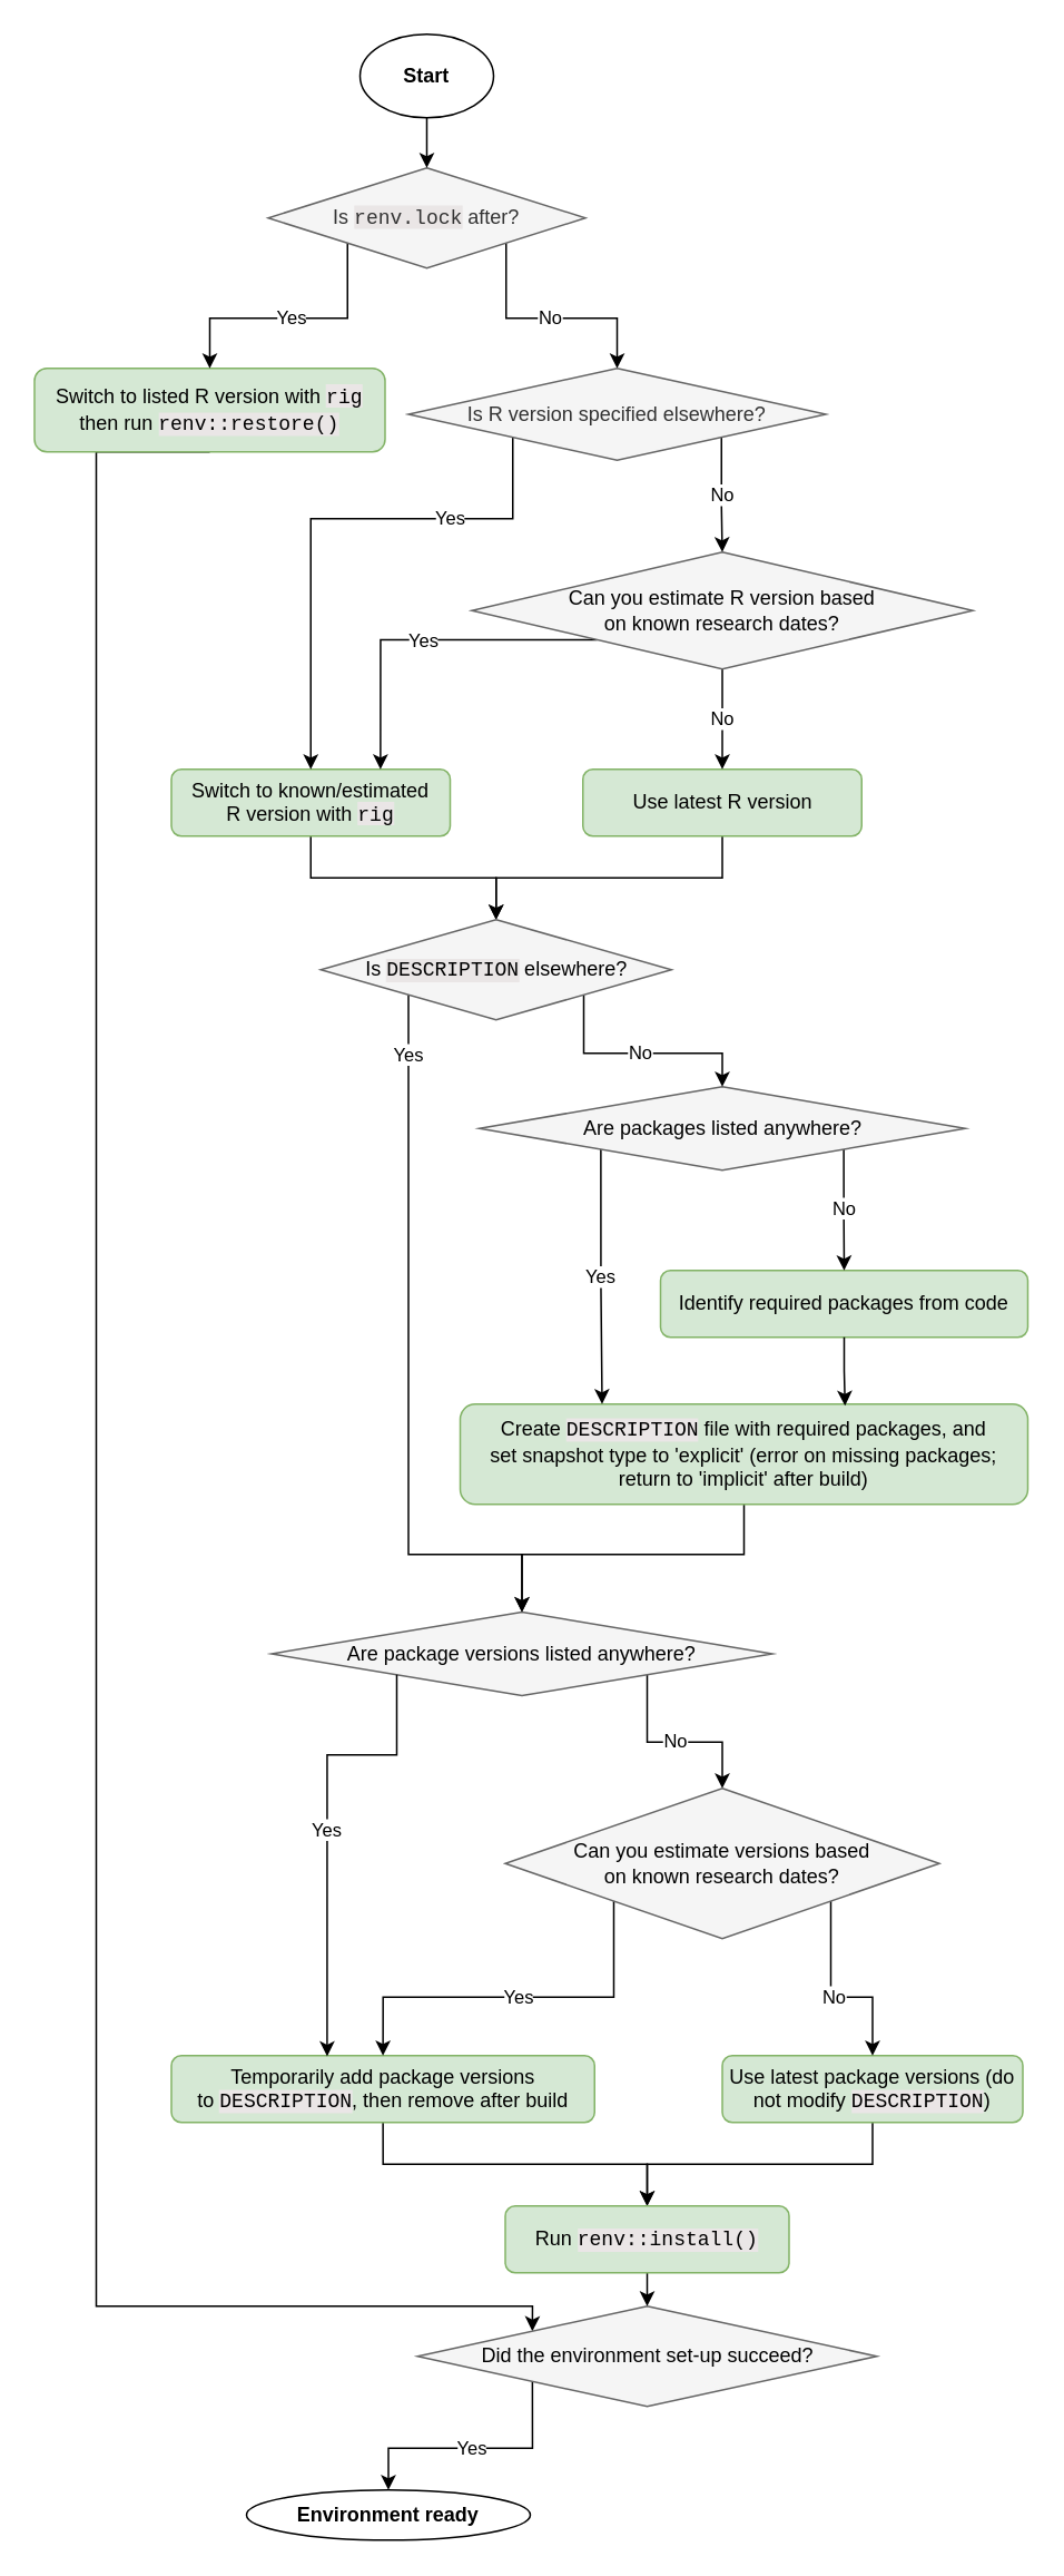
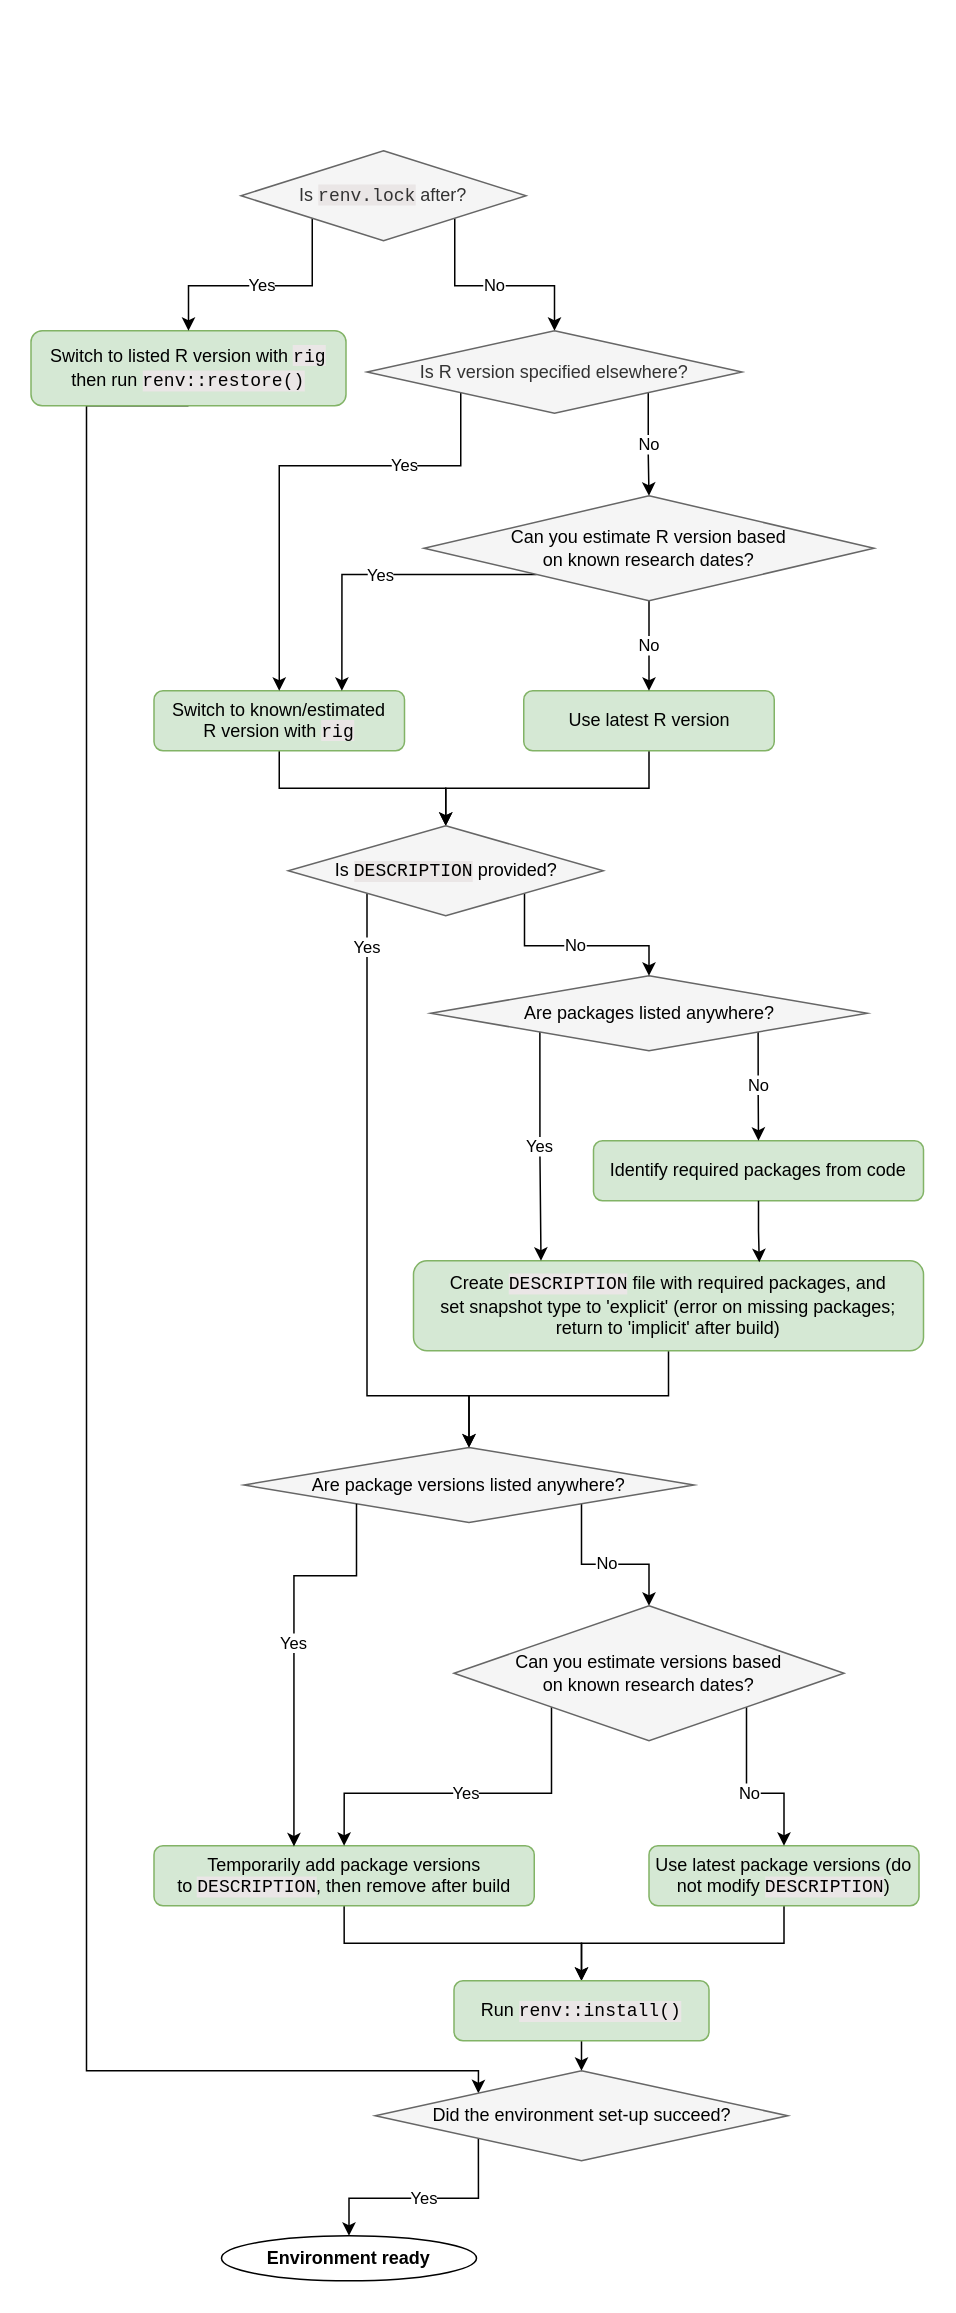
  <mxCell id="0" />
  <mxCell id="1" parent="0" />
  <mxCell id="2" style="edgeStyle=orthogonalEdgeStyle;rounded=0;orthogonalLoop=1;jettySize=auto;html=1;exitX=0.5;exitY=1;exitDx=0;exitDy=0;entryX=0;entryY=0;entryDx=0;entryDy=0;" edge="1" parent="1" source="3" target="38"><mxGeometry relative="1" as="geometry"><Array as="points"><mxPoint x="57" y="1380" /><mxPoint x="318" y="1380" /></Array></mxGeometry></mxCell>
  <mxCell id="3" value="Switch to listed R version with&amp;nbsp;&lt;span style=&quot;background-color: light-dark(rgb(234, 230, 230), rgb(237, 237, 237));&quot;&gt;&lt;font face=&quot;Courier New&quot;&gt;rig&lt;/font&gt;&lt;/span&gt;&lt;div&gt;then run&amp;nbsp;&lt;span style=&quot;background-color: rgb(234, 230, 230); font-family: &amp;quot;Courier New&amp;quot;; color: light-dark(rgb(0, 0, 0), rgb(255, 255, 255));&quot;&gt;renv::restore()&lt;/span&gt;&lt;/div&gt;" style="rounded=1;whiteSpace=wrap;html=1;fillColor=#d5e8d4;strokeColor=#82b366;" vertex="1" parent="1"><mxGeometry x="20" y="220" width="210" height="50" as="geometry" /></mxCell>
  <mxCell id="4" style="edgeStyle=orthogonalEdgeStyle;rounded=0;orthogonalLoop=1;jettySize=auto;html=1;exitX=0.5;exitY=1;exitDx=0;exitDy=0;entryX=0.5;entryY=0;entryDx=0;entryDy=0;" edge="1" parent="1" source="5" target="36"><mxGeometry relative="1" as="geometry" /></mxCell>
  <mxCell id="5" value="Switch to known/estimated&lt;div&gt;R version with&amp;nbsp;&lt;span style=&quot;background-color: light-dark(rgb(234, 230, 230), rgb(237, 237, 237));&quot;&gt;&lt;font face=&quot;Courier New&quot;&gt;rig&lt;br&gt;&lt;/font&gt;&lt;/span&gt;&lt;/div&gt;" style="rounded=1;whiteSpace=wrap;html=1;fillColor=#d5e8d4;strokeColor=#82b366;" vertex="1" parent="1"><mxGeometry x="102" y="460" width="167" height="40" as="geometry" /></mxCell>
  <mxCell id="6" style="edgeStyle=orthogonalEdgeStyle;rounded=0;orthogonalLoop=1;jettySize=auto;html=1;exitX=0.5;exitY=1;exitDx=0;exitDy=0;entryX=0.5;entryY=0;entryDx=0;entryDy=0;" edge="1" parent="1" source="7" target="36"><mxGeometry relative="1" as="geometry"><mxPoint x="192" y="550" as="targetPoint" /></mxGeometry></mxCell>
  <mxCell id="7" value="Use latest R version" style="rounded=1;whiteSpace=wrap;html=1;fillColor=#d5e8d4;strokeColor=#82b366;" vertex="1" parent="1"><mxGeometry x="348.5" y="460" width="167" height="40" as="geometry" /></mxCell>
  <mxCell id="8" value="Identify required packages from code" style="rounded=1;whiteSpace=wrap;html=1;fillColor=#d5e8d4;strokeColor=#82b366;" vertex="1" parent="1"><mxGeometry x="395" y="760" width="220" height="40" as="geometry" /></mxCell>
  <mxCell id="9" style="edgeStyle=orthogonalEdgeStyle;rounded=0;orthogonalLoop=1;jettySize=auto;html=1;exitX=0.5;exitY=1;exitDx=0;exitDy=0;entryX=0.5;entryY=0;entryDx=0;entryDy=0;" edge="1" parent="1" source="10" target="28"><mxGeometry relative="1" as="geometry"><Array as="points"><mxPoint x="445" y="930" /><mxPoint x="312" y="930" /></Array></mxGeometry></mxCell>
  <mxCell id="10" value="Create&amp;nbsp;&lt;span style=&quot;font-family: &amp;quot;Courier New&amp;quot;; background-color: rgb(234, 230, 230);&quot;&gt;DESCRIPTION&lt;/span&gt;&amp;nbsp;file with required packages, and&lt;div&gt;set snapshot type to 'explicit' (error on missing packages; return to 'implicit' after build)&lt;/div&gt;" style="rounded=1;whiteSpace=wrap;html=1;fillColor=#d5e8d4;strokeColor=#82b366;" vertex="1" parent="1"><mxGeometry x="275" y="840" width="340" height="60" as="geometry" /></mxCell>
  <mxCell id="11" style="edgeStyle=orthogonalEdgeStyle;rounded=0;orthogonalLoop=1;jettySize=auto;html=1;exitX=0.5;exitY=1;exitDx=0;exitDy=0;entryX=0.5;entryY=0;entryDx=0;entryDy=0;" edge="1" parent="1" source="12" target="33"><mxGeometry relative="1" as="geometry" /></mxCell>
  <mxCell id="12" value="Temporarily add package versions to&amp;nbsp;&lt;span style=&quot;font-family: &amp;quot;Courier New&amp;quot;; background-color: rgb(234, 230, 230);&quot;&gt;DESCRIPTION&lt;/span&gt;&lt;span style=&quot;background-color: transparent; color: light-dark(rgb(0, 0, 0), rgb(255, 255, 255));&quot;&gt;, then remove after build&lt;/span&gt;" style="rounded=1;whiteSpace=wrap;html=1;fillColor=#d5e8d4;strokeColor=#82b366;" vertex="1" parent="1"><mxGeometry x="102" y="1230" width="253.5" height="40" as="geometry" /></mxCell>
  <mxCell id="13" style="edgeStyle=orthogonalEdgeStyle;rounded=0;orthogonalLoop=1;jettySize=auto;html=1;exitX=0.5;exitY=1;exitDx=0;exitDy=0;entryX=0.5;entryY=0;entryDx=0;entryDy=0;" edge="1" parent="1" source="14" target="33"><mxGeometry relative="1" as="geometry" /></mxCell>
  <mxCell id="14" value="Use latest package versions (do not modify&amp;nbsp;&lt;span style=&quot;color: light-dark(rgb(0, 0, 0), rgb(255, 255, 255)); background-color: rgb(234, 230, 230); font-family: &amp;quot;Courier New&amp;quot;;&quot;&gt;DESCRIPTION&lt;/span&gt;)" style="rounded=1;whiteSpace=wrap;html=1;fillColor=#d5e8d4;strokeColor=#82b366;" vertex="1" parent="1"><mxGeometry x="432" y="1230" width="180" height="40" as="geometry" /></mxCell>
  <mxCell id="15" value="No" style="edgeStyle=orthogonalEdgeStyle;rounded=0;orthogonalLoop=1;jettySize=auto;html=1;exitX=1;exitY=1;exitDx=0;exitDy=0;entryX=0.5;entryY=0;entryDx=0;entryDy=0;" edge="1" parent="1" source="17" target="20"><mxGeometry relative="1" as="geometry" /></mxCell>
  <mxCell id="16" value="Yes" style="edgeStyle=orthogonalEdgeStyle;rounded=0;orthogonalLoop=1;jettySize=auto;html=1;exitX=0;exitY=1;exitDx=0;exitDy=0;entryX=0.5;entryY=0;entryDx=0;entryDy=0;" edge="1" parent="1" source="17" target="3"><mxGeometry relative="1" as="geometry" /></mxCell>
  <mxCell id="17" value="Is&amp;nbsp;&lt;span style=&quot;background-color: light-dark(rgb(234, 230, 230), rgb(237, 237, 237));&quot;&gt;&lt;font face=&quot;Courier New&quot;&gt;renv.lock&lt;/font&gt;&lt;/span&gt;&amp;nbsp;after?" style="rhombus;whiteSpace=wrap;html=1;fillColor=#f5f5f5;fontColor=#333333;strokeColor=#666666;" vertex="1" parent="1"><mxGeometry x="160" y="100" width="190" height="60" as="geometry" /></mxCell>
  <mxCell id="18" value="No" style="edgeStyle=orthogonalEdgeStyle;rounded=0;orthogonalLoop=1;jettySize=auto;html=1;exitX=1;exitY=1;exitDx=0;exitDy=0;" edge="1" parent="1" source="20" target="23"><mxGeometry relative="1" as="geometry" /></mxCell>
  <mxCell id="19" value="Yes" style="edgeStyle=orthogonalEdgeStyle;rounded=0;orthogonalLoop=1;jettySize=auto;html=1;exitX=0;exitY=1;exitDx=0;exitDy=0;entryX=0.5;entryY=0;entryDx=0;entryDy=0;" edge="1" parent="1" source="20" target="5"><mxGeometry x="-0.46" relative="1" as="geometry"><Array as="points"><mxPoint x="307" y="310" /><mxPoint x="186" y="310" /></Array><mxPoint as="offset" /></mxGeometry></mxCell>
  <mxCell id="20" value="Is R version specified elsewhere?" style="rhombus;whiteSpace=wrap;html=1;fillColor=#f5f5f5;strokeColor=#666666;fontColor=#333333;" vertex="1" parent="1"><mxGeometry x="244" y="220" width="250" height="55" as="geometry" /></mxCell>
  <mxCell id="21" value="Yes" style="edgeStyle=orthogonalEdgeStyle;rounded=0;orthogonalLoop=1;jettySize=auto;html=1;exitX=0;exitY=1;exitDx=0;exitDy=0;entryX=0.75;entryY=0;entryDx=0;entryDy=0;" edge="1" parent="1" source="23" target="5"><mxGeometry relative="1" as="geometry" /></mxCell>
  <mxCell id="22" value="No" style="edgeStyle=orthogonalEdgeStyle;rounded=0;orthogonalLoop=1;jettySize=auto;html=1;exitX=0.5;exitY=1;exitDx=0;exitDy=0;entryX=0.5;entryY=0;entryDx=0;entryDy=0;" edge="1" parent="1" source="23" target="7"><mxGeometry relative="1" as="geometry" /></mxCell>
  <mxCell id="23" value="&lt;span style=&quot;color: rgb(0, 0, 0);&quot;&gt;Can you estimate R version based&lt;/span&gt;&lt;div&gt;&lt;span style=&quot;color: rgb(0, 0, 0);&quot;&gt;on known research dates?&lt;/span&gt;&lt;/div&gt;" style="rhombus;whiteSpace=wrap;html=1;fillColor=#f5f5f5;strokeColor=#666666;fontColor=#333333;" vertex="1" parent="1"><mxGeometry x="282" y="330" width="300" height="70" as="geometry" /></mxCell>
  <mxCell id="24" value="Yes" style="edgeStyle=orthogonalEdgeStyle;rounded=0;orthogonalLoop=1;jettySize=auto;html=1;exitX=0;exitY=1;exitDx=0;exitDy=0;entryX=0.25;entryY=0;entryDx=0;entryDy=0;" edge="1" parent="1" source="26" target="10"><mxGeometry relative="1" as="geometry" /></mxCell>
  <mxCell id="25" value="No" style="edgeStyle=orthogonalEdgeStyle;rounded=0;orthogonalLoop=1;jettySize=auto;html=1;exitX=1;exitY=1;exitDx=0;exitDy=0;entryX=0.5;entryY=0;entryDx=0;entryDy=0;" edge="1" parent="1" source="26" target="8"><mxGeometry relative="1" as="geometry" /></mxCell>
  <mxCell id="26" value="&lt;span style=&quot;color: rgb(0, 0, 0);&quot;&gt;Are packages listed anywhere?&lt;br&gt;&lt;/span&gt;" style="rhombus;whiteSpace=wrap;html=1;fillColor=#f5f5f5;strokeColor=#666666;fontColor=#333333;" vertex="1" parent="1"><mxGeometry x="286.5" y="650" width="291" height="50" as="geometry" /></mxCell>
  <mxCell id="27" value="No" style="edgeStyle=orthogonalEdgeStyle;rounded=0;orthogonalLoop=1;jettySize=auto;html=1;exitX=1;exitY=1;exitDx=0;exitDy=0;entryX=0.5;entryY=0;entryDx=0;entryDy=0;" edge="1" parent="1" source="28" target="31"><mxGeometry relative="1" as="geometry" /></mxCell>
  <mxCell id="28" value="&lt;font color=&quot;#000000&quot;&gt;Are package versions listed anywhere?&lt;/font&gt;" style="rhombus;whiteSpace=wrap;html=1;fillColor=#f5f5f5;strokeColor=#666666;fontColor=#333333;" vertex="1" parent="1"><mxGeometry x="162" y="964.5" width="300" height="50" as="geometry" /></mxCell>
  <mxCell id="29" value="Yes" style="edgeStyle=orthogonalEdgeStyle;rounded=0;orthogonalLoop=1;jettySize=auto;html=1;exitX=0;exitY=1;exitDx=0;exitDy=0;entryX=0.5;entryY=0;entryDx=0;entryDy=0;" edge="1" parent="1" source="31" target="12"><mxGeometry relative="1" as="geometry" /></mxCell>
  <mxCell id="30" value="No" style="edgeStyle=orthogonalEdgeStyle;rounded=0;orthogonalLoop=1;jettySize=auto;html=1;exitX=1;exitY=1;exitDx=0;exitDy=0;entryX=0.5;entryY=0;entryDx=0;entryDy=0;" edge="1" parent="1" source="31" target="14"><mxGeometry relative="1" as="geometry" /></mxCell>
  <mxCell id="31" value="&lt;span style=&quot;color: rgb(0, 0, 0);&quot;&gt;Can you estimate versions based&lt;/span&gt;&lt;div&gt;&lt;span style=&quot;color: rgb(0, 0, 0);&quot;&gt;on known research dates?&lt;/span&gt;&lt;/div&gt;" style="rhombus;whiteSpace=wrap;html=1;fillColor=#f5f5f5;strokeColor=#666666;fontColor=#333333;" vertex="1" parent="1"><mxGeometry x="302" y="1070" width="260" height="90" as="geometry" /></mxCell>
  <mxCell id="32" style="edgeStyle=orthogonalEdgeStyle;rounded=0;orthogonalLoop=1;jettySize=auto;html=1;exitX=0.5;exitY=1;exitDx=0;exitDy=0;entryX=0.5;entryY=0;entryDx=0;entryDy=0;" edge="1" parent="1" source="33" target="38"><mxGeometry relative="1" as="geometry" /></mxCell>
  <mxCell id="33" value="Run&amp;nbsp;&lt;span style=&quot;color: light-dark(rgb(0, 0, 0), rgb(255, 255, 255)); background-color: rgb(234, 230, 230); font-family: &amp;quot;Courier New&amp;quot;;&quot;&gt;renv::install()&lt;/span&gt;" style="rounded=1;whiteSpace=wrap;html=1;fillColor=#d5e8d4;strokeColor=#82b366;" vertex="1" parent="1"><mxGeometry x="302" y="1320" width="170" height="40" as="geometry" /></mxCell>
  <mxCell id="34" value="No" style="edgeStyle=orthogonalEdgeStyle;rounded=0;orthogonalLoop=1;jettySize=auto;html=1;exitX=1;exitY=1;exitDx=0;exitDy=0;entryX=0.5;entryY=0;entryDx=0;entryDy=0;" edge="1" parent="1" source="36" target="26"><mxGeometry relative="1" as="geometry" /></mxCell>
  <mxCell id="35" value="Yes" style="edgeStyle=orthogonalEdgeStyle;rounded=0;orthogonalLoop=1;jettySize=auto;html=1;exitX=0;exitY=1;exitDx=0;exitDy=0;entryX=0.5;entryY=0;entryDx=0;entryDy=0;" edge="1" parent="1" source="36" target="28"><mxGeometry x="-0.835" relative="1" as="geometry"><Array as="points"><mxPoint x="244" y="930" /><mxPoint x="312" y="930" /></Array><mxPoint as="offset" /></mxGeometry></mxCell>
- <mxCell id="36" value="&lt;font color=&quot;#000000&quot;&gt;Is&amp;nbsp;&lt;span style=&quot;font-family: &amp;quot;Courier New&amp;quot;; background-color: rgb(234, 230, 230);&quot;&gt;DESCRIPTION&lt;/span&gt;&amp;nbsp;elsewhere?&lt;/font&gt;" style="rhombus;whiteSpace=wrap;html=1;fillColor=#f5f5f5;strokeColor=#666666;fontColor=#333333;" vertex="1" parent="1"><mxGeometry x="191.5" y="550" width="210" height="60" as="geometry" /></mxCell>
+ <mxCell id="36" value="&lt;font color=&quot;#000000&quot;&gt;Is&amp;nbsp;&lt;span style=&quot;font-family: &amp;quot;Courier New&amp;quot;; background-color: rgb(234, 230, 230);&quot;&gt;DESCRIPTION&lt;/span&gt;&amp;nbsp;provided?&lt;/font&gt;" style="rhombus;whiteSpace=wrap;html=1;fillColor=#f5f5f5;strokeColor=#666666;fontColor=#333333;" vertex="1" parent="1"><mxGeometry x="191.5" y="550" width="210" height="60" as="geometry" /></mxCell>
  <mxCell id="37" value="Yes" style="edgeStyle=orthogonalEdgeStyle;rounded=0;orthogonalLoop=1;jettySize=auto;html=1;exitX=0;exitY=1;exitDx=0;exitDy=0;entryX=0.5;entryY=0;entryDx=0;entryDy=0;" edge="1" parent="1" source="38" target="41"><mxGeometry relative="1" as="geometry"><mxPoint x="7" y="1840" as="targetPoint" /></mxGeometry></mxCell>
  <mxCell id="38" value="&lt;font color=&quot;#000000&quot;&gt;Did the environment set-up succeed?&lt;/font&gt;" style="rhombus;whiteSpace=wrap;html=1;fillColor=#f5f5f5;strokeColor=#666666;fontColor=#333333;" vertex="1" parent="1"><mxGeometry x="249.5" y="1380" width="275" height="60" as="geometry" /></mxCell>
- <mxCell id="39" value="" style="edgeStyle=orthogonalEdgeStyle;rounded=0;orthogonalLoop=1;jettySize=auto;html=1;" edge="1" parent="1" source="40" target="17"><mxGeometry relative="1" as="geometry" /></mxCell>
- <mxCell id="40" value="&lt;b&gt;Start&lt;/b&gt;" style="ellipse;whiteSpace=wrap;html=1;" vertex="1" parent="1"><mxGeometry x="215" y="20" width="80" height="50" as="geometry" /></mxCell>
  <mxCell id="41" value="&lt;b&gt;Environment ready&lt;/b&gt;" style="ellipse;whiteSpace=wrap;html=1;" vertex="1" parent="1"><mxGeometry x="147" y="1490" width="170" height="30" as="geometry" /></mxCell>
  <mxCell id="42" style="edgeStyle=orthogonalEdgeStyle;rounded=0;orthogonalLoop=1;jettySize=auto;html=1;exitX=0.5;exitY=1;exitDx=0;exitDy=0;" edge="1" parent="1" source="7" target="7"><mxGeometry relative="1" as="geometry" /></mxCell>
  <mxCell id="43" value="Yes" style="edgeStyle=orthogonalEdgeStyle;rounded=0;orthogonalLoop=1;jettySize=auto;html=1;exitX=0;exitY=1;exitDx=0;exitDy=0;entryX=0.368;entryY=0.011;entryDx=0;entryDy=0;entryPerimeter=0;" edge="1" parent="1" source="28" target="12"><mxGeometry relative="1" as="geometry"><Array as="points"><mxPoint x="237" y="1050" /><mxPoint x="195" y="1050" /></Array></mxGeometry></mxCell>
  <mxCell id="44" style="edgeStyle=orthogonalEdgeStyle;rounded=0;orthogonalLoop=1;jettySize=auto;html=1;exitX=0.5;exitY=1;exitDx=0;exitDy=0;entryX=0.678;entryY=0.017;entryDx=0;entryDy=0;entryPerimeter=0;" edge="1" parent="1" source="8" target="10"><mxGeometry relative="1" as="geometry" /></mxCell>
